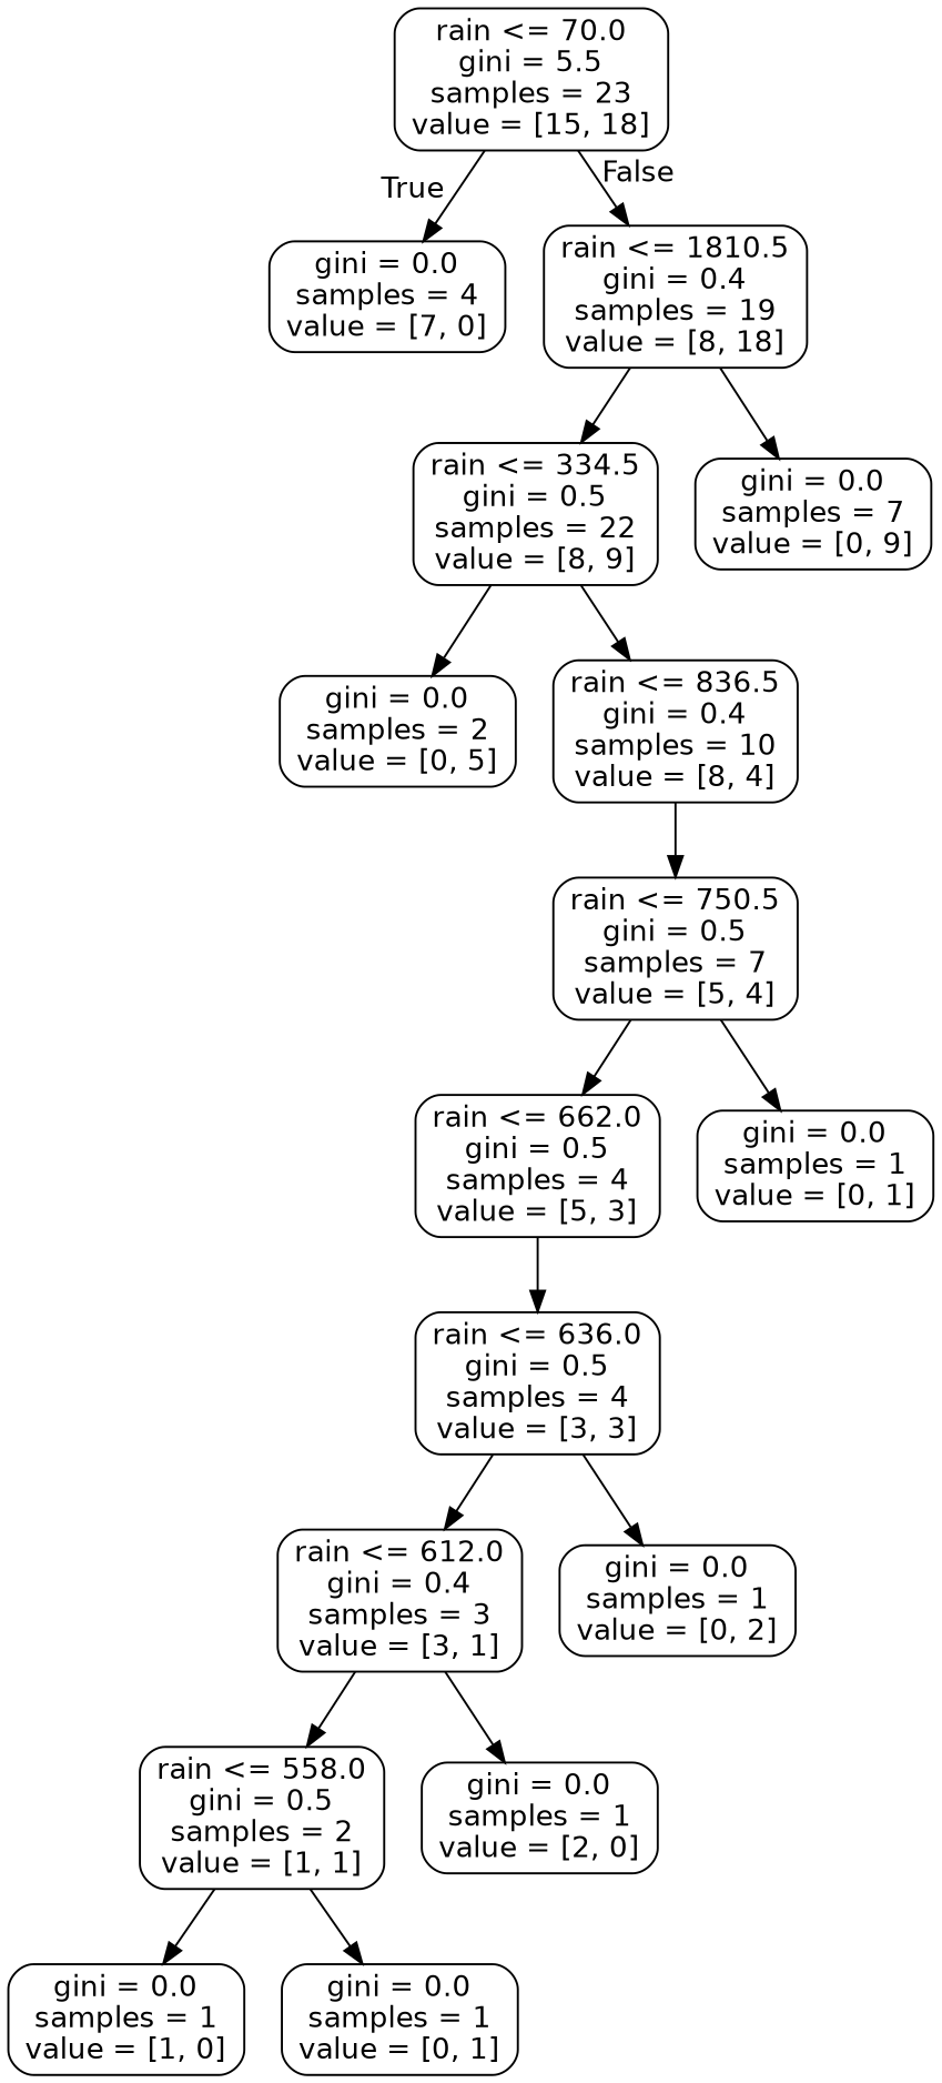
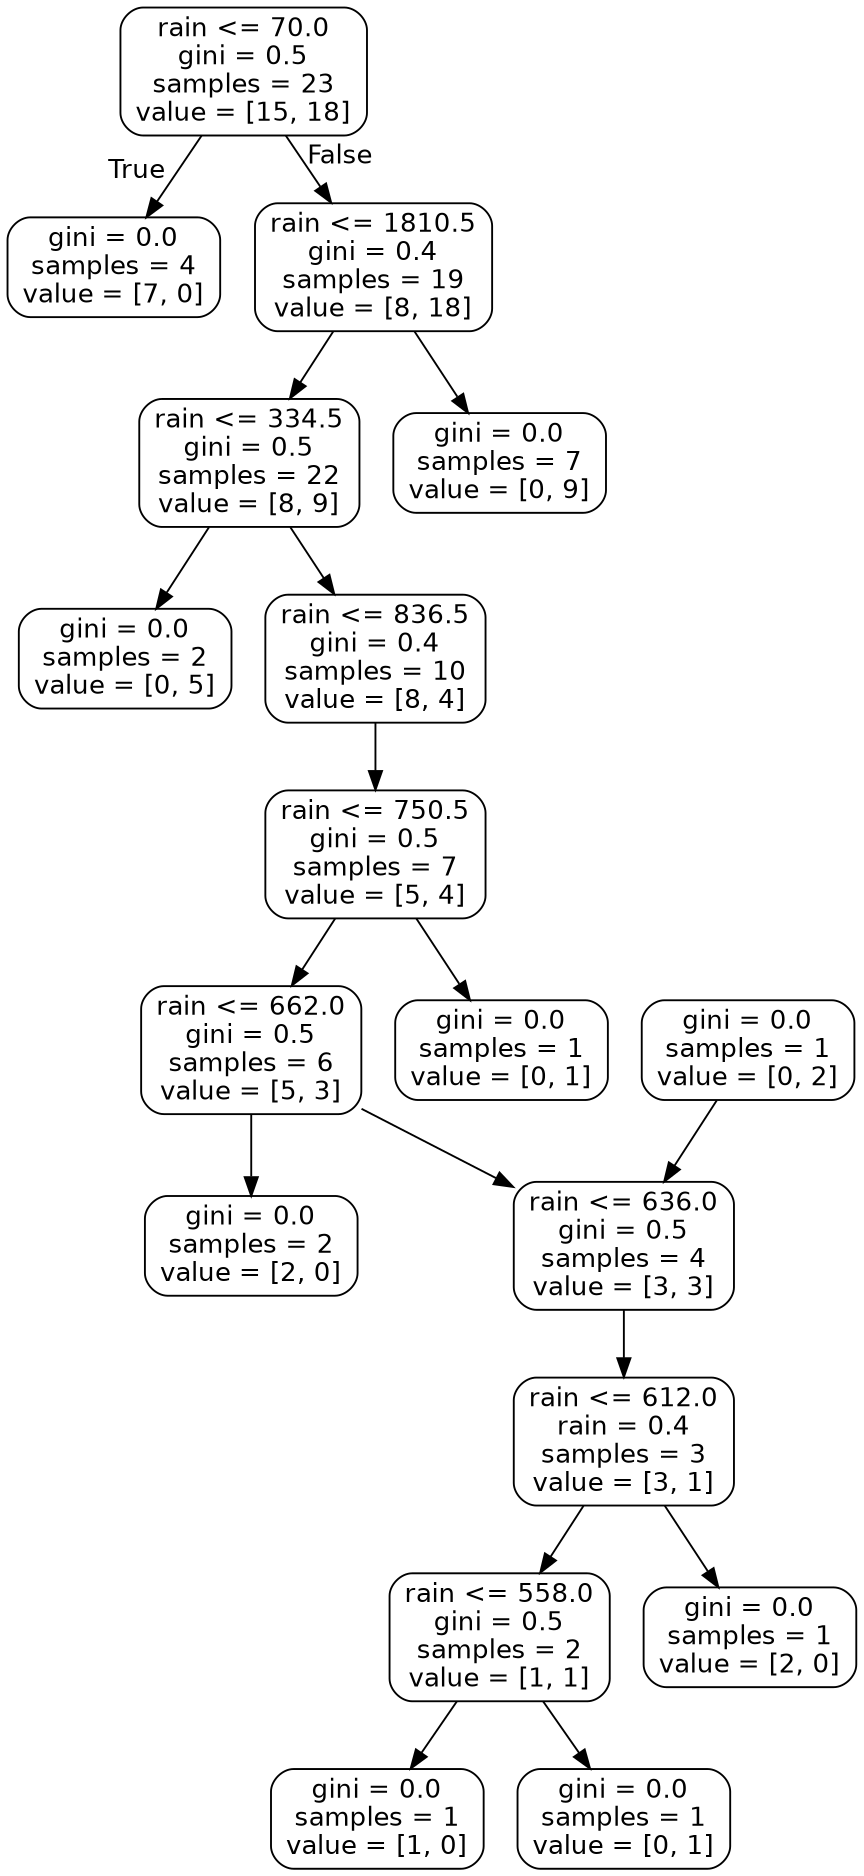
  digraph {
    node [color=black fontname=helvetica shape=box style=rounded]
    edge [fontname=helvetica]
-   n1 [label="rain <= 70.0\ngini = 5.5\nsamples = 23\nvalue = [15, 18]"]
+   n1 [label="rain <= 70.0\ngini = 0.5\nsamples = 23\nvalue = [15, 18]"]
    n2 [label="gini = 0.0\nsamples = 4\nvalue = [7, 0]"]
    n3 [label="rain <= 1810.5\ngini = 0.4\nsamples = 19\nvalue = [8, 18]"]
    n4 [label="rain <= 334.5\ngini = 0.5\nsamples = 22\nvalue = [8, 9]"]
    n5 [label="gini = 0.0\nsamples = 7\nvalue = [0, 9]"]
    n6 [label="gini = 0.0\nsamples = 2\nvalue = [0, 5]"]
    n7 [label="rain <= 836.5\ngini = 0.4\nsamples = 10\nvalue = [8, 4]"]
    n8 [label="rain <= 750.5\ngini = 0.5\nsamples = 7\nvalue = [5, 4]"]
-   n9 [label="rain <= 662.0\ngini = 0.5\nsamples = 4\nvalue = [5, 3]"]
+   n9 [label="rain <= 662.0\ngini = 0.5\nsamples = 6\nvalue = [5, 3]"]
    n10 [label="gini = 0.0\nsamples = 1\nvalue = [0, 1]"]
    n11 [label="rain <= 636.0\ngini = 0.5\nsamples = 4\nvalue = [3, 3]"]
-   n13 [label="rain <= 612.0\ngini = 0.4\nsamples = 3\nvalue = [3, 1]"]
+   n12 [label="gini = 0.0\nsamples = 2\nvalue = [2, 0]"]
+   n13 [label="rain <= 612.0\nrain = 0.4\nsamples = 3\nvalue = [3, 1]"]
    n14 [label="gini = 0.0\nsamples = 1\nvalue = [0, 2]"]
    n15 [label="rain <= 558.0\ngini = 0.5\nsamples = 2\nvalue = [1, 1]"]
    n16 [label="gini = 0.0\nsamples = 1\nvalue = [2, 0]"]
    n17 [label="gini = 0.0\nsamples = 1\nvalue = [1, 0]"]
    n18 [label="gini = 0.0\nsamples = 1\nvalue = [0, 1]"]
    n1 -> n2 [headlabel=True labelangle=45 labeldistance=2.5]
    n1 -> n3 [headlabel=False labelangle=-45 labeldistance=2.5]
    n3 -> n4
    n3 -> n5
    n4 -> n6
    n4 -> n7
    n7 -> n8
    n8 -> n9
    n8 -> n10
    n9 -> n11
+   n9 -> n12
    n11 -> n13
-   n11 -> n14
+   n14 -> n11
    n13 -> n15
    n13 -> n16
    n15 -> n17
    n15 -> n18
  }
